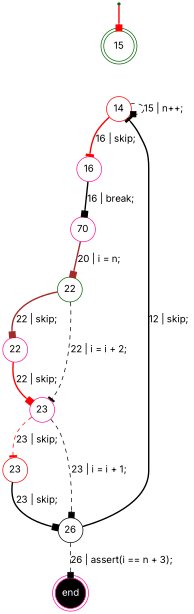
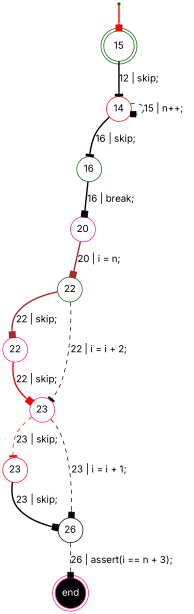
  digraph {
    fontname=Inter
    rankdir=TB
    node [color=darkgreen fixedsize=true fontname=Inter shape=circle]
    edge [arrowhead=box color=black fontname=Inter style=bold]
    n1 [label=15 shape=doublecircle]
    n2 [color=red label=14]
-   n3 [color=deeppink label=16]
+   n3 [label=16]
    s93824994230640 [shape=point fixedsize=""]
    n5 [color=deeppink fillcolor=black fontcolor=white label=end shape=doublecircle style=filled]
-   n6 [color=deeppink label=70]
+   n6 [color=deeppink label=20]
    n7 [label=22]
    n8 [color=deeppink label=22]
    n9 [color=deeppink label=23]
    n10 [color=red label=23]
    n11 [color=black label=26]
-   n11 -> n2 [arrowhead=tee label="12 | skip; "]
+   n1 -> n2 [arrowhead=tee label="12 | skip; "]
    n2 -> n2 [label="15 | n++; " style=dashed]
-   n2 -> n3 [arrowhead=tee color=red label="16 | skip; "]
+   n2 -> n3 [arrowhead=tee label="16 | skip; "]
    n3 -> n6 [label="16 | break; "]
    s93824994230640 -> n1 [color=red]
    n6 -> n7 [color=brown label="20 | i = n; "]
    n7 -> n8 [color=brown label="22 | skip; "]
    n7 -> n9 [arrowhead=tee label="22 | i = i + 2; " style=dashed]
    n8 -> n9 [color=red label="22 | skip; "]
    n9 -> n10 [arrowhead=tee color=red label="23 | skip; " style=dashed]
    n9 -> n11 [label="23 | i = i + 1; " style=dashed]
    n10 -> n11 [label="23 | skip; "]
    n11 -> n5 [label="26 | assert(i == n + 3); " style=dashed]
  }
